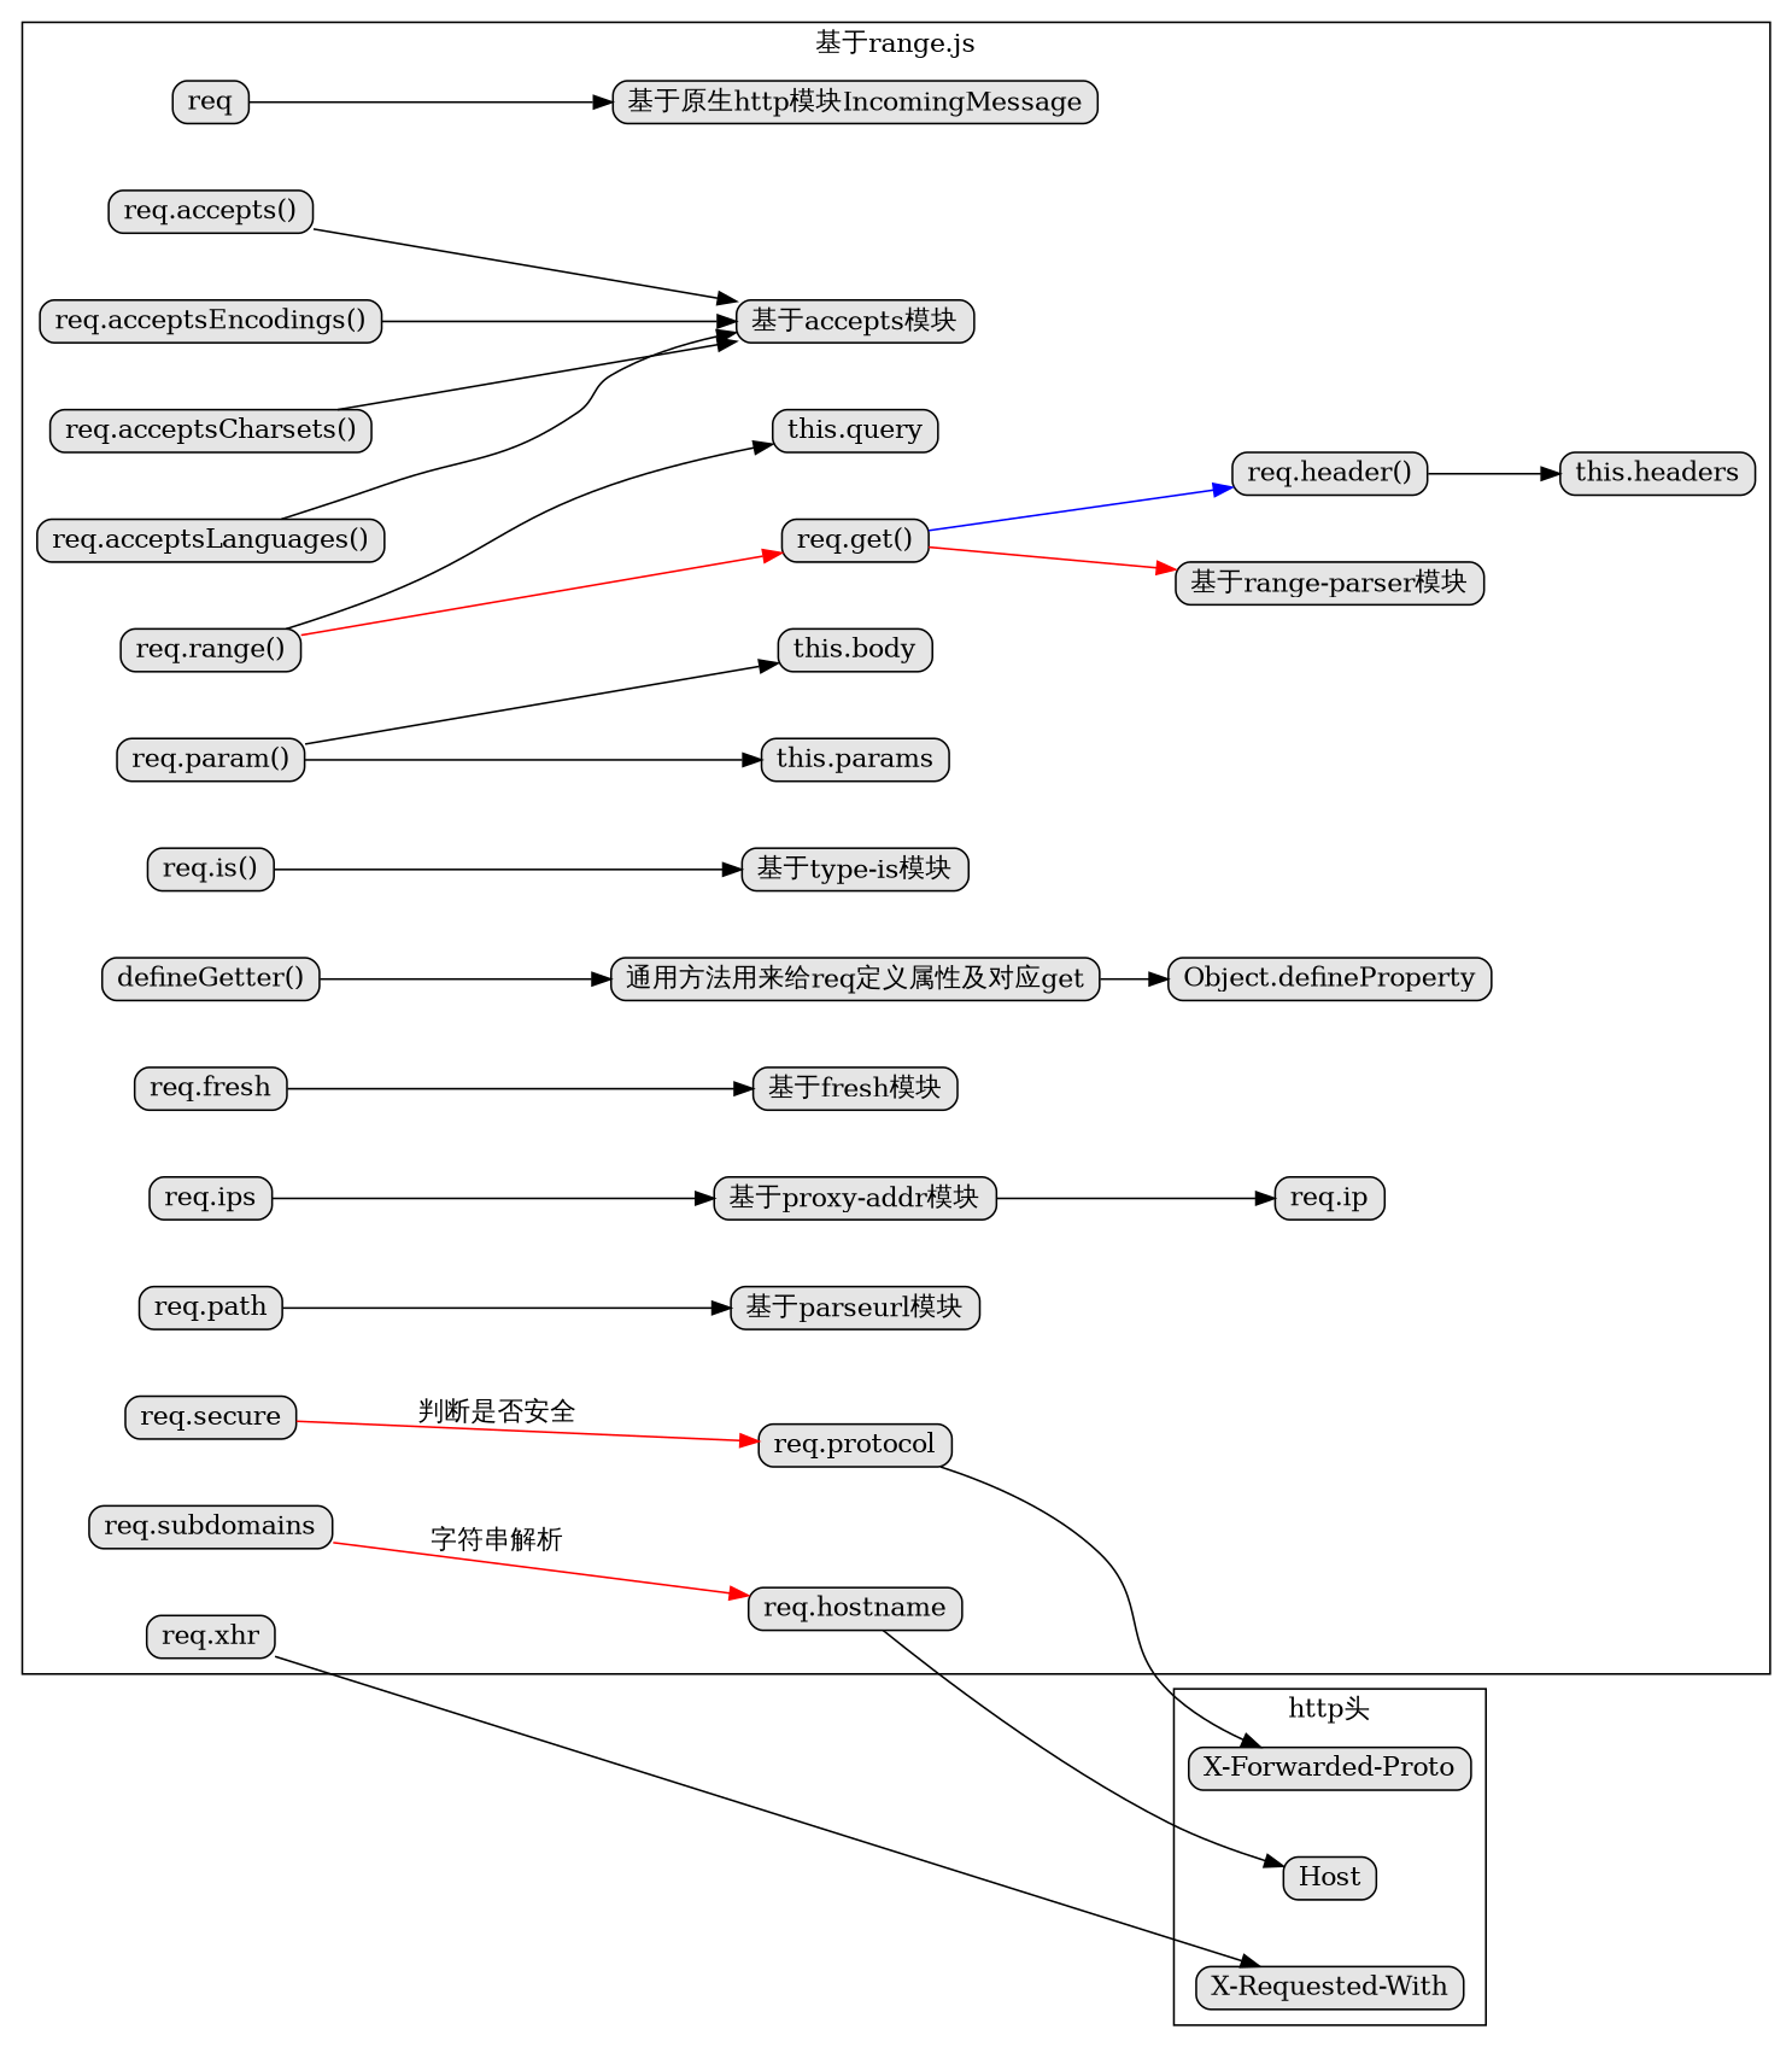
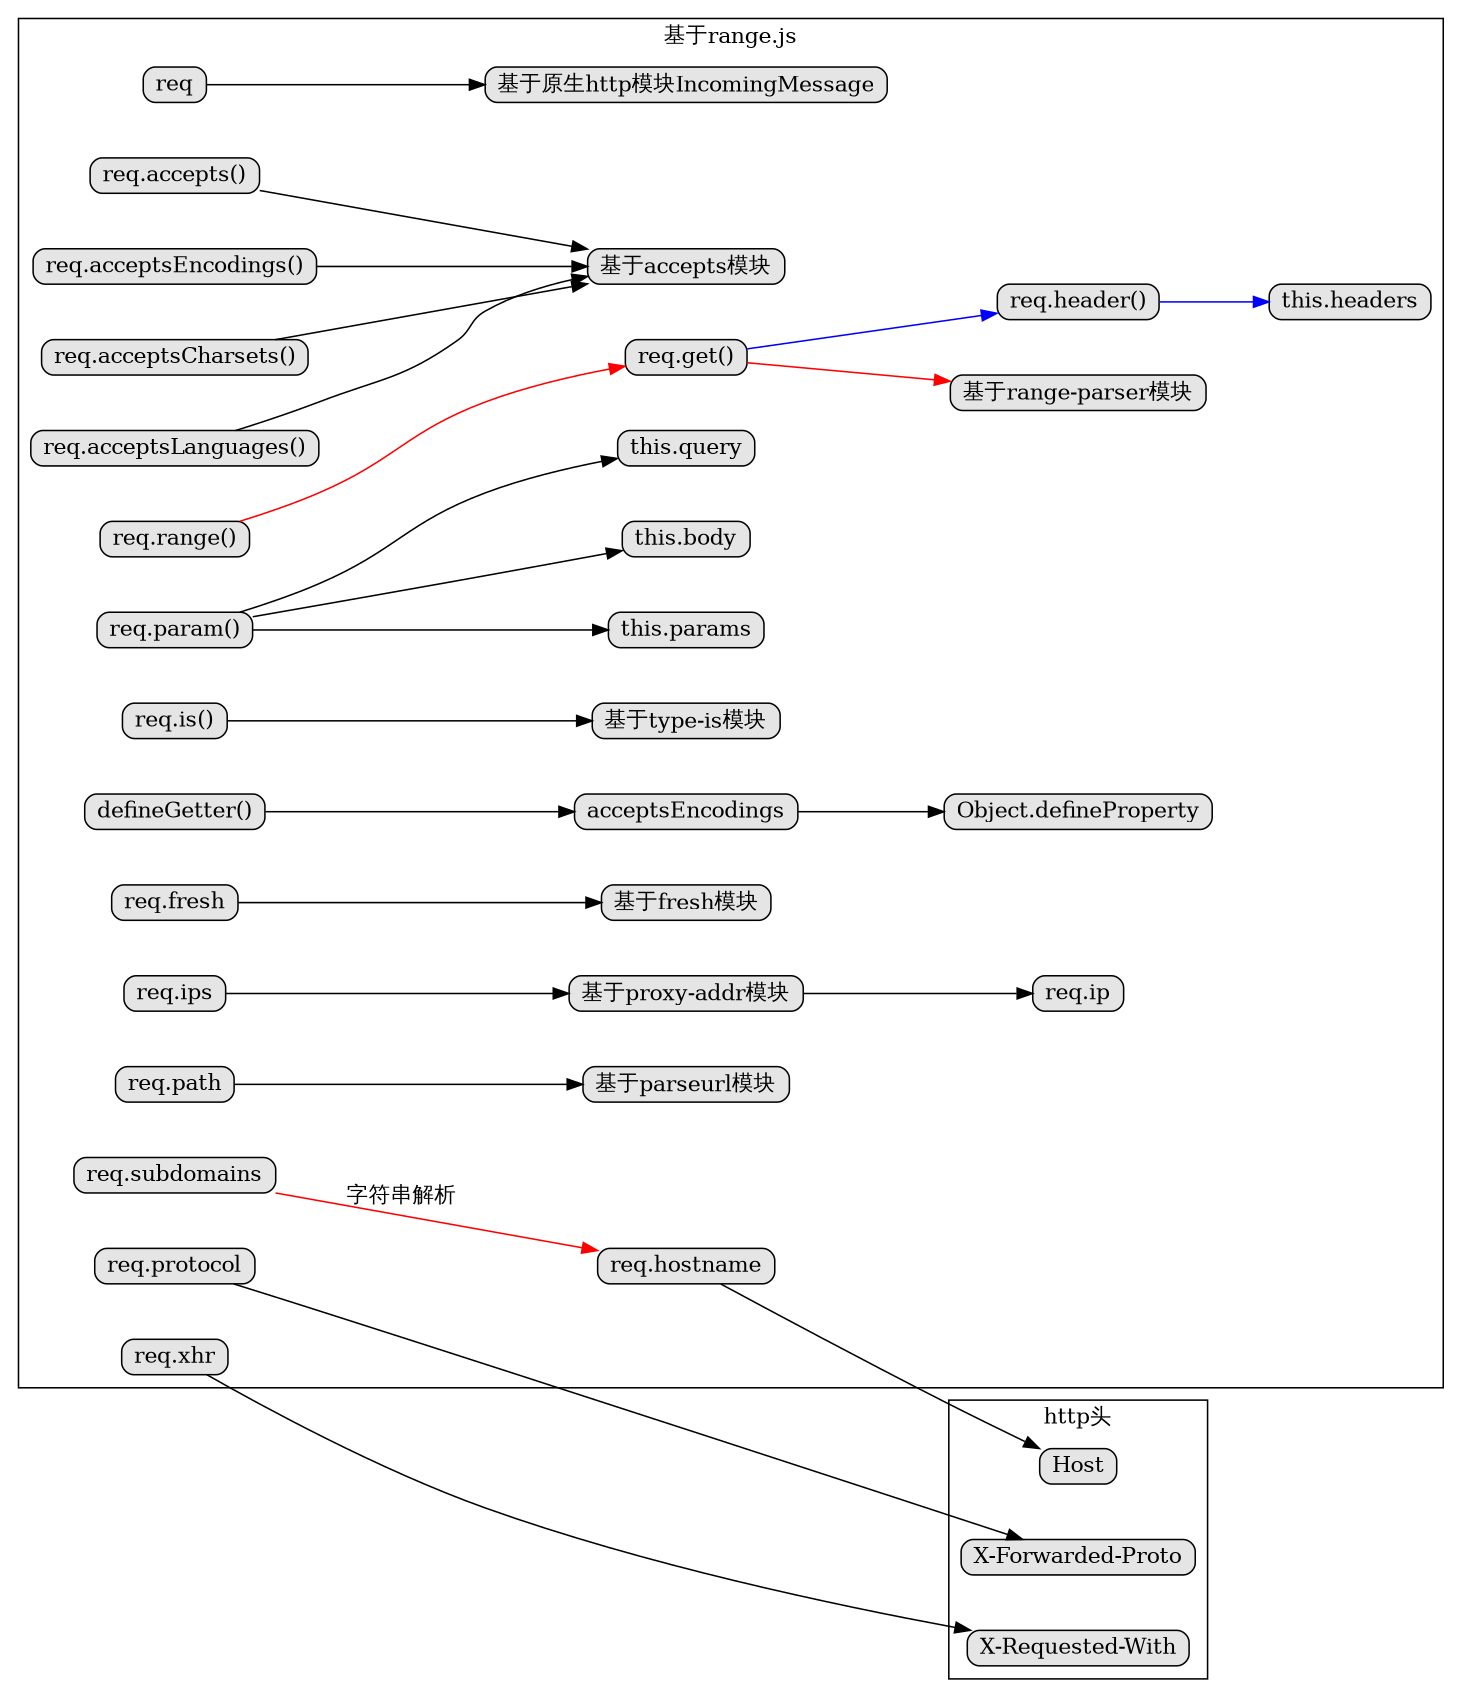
  digraph {
    compound=true
    fixedsize=true
    nodesep=0.5
    rankdir=LR
    node [concentrate=true fillcolor="#E5E5E5" shape=box style="rounded,filled"]
    req [height=0 width=0]
    "基于原生http模块IncomingMessage" [height=0 width=0]
    "req.accepts()" [height=0 width=0]
    "基于accepts模块" [height=0 width=0]
    "req.acceptsEncodings()" [height=0 width=0]
    "req.acceptsCharsets()" [height=0 width=0]
    "req.acceptsLanguages()" [height=0 width=0]
    "req.get()" [height=0 width=0]
    "基于range-parser模块" [height=0 width=0]
    "req.header()" [height=0 width=0]
    "req.range()" [height=0 width=0]
    "req.param()" [height=0 width=0]
    "req.is()" [height=0 width=0]
    "基于type-is模块" [height=0 width=0]
    "defineGetter()" [height=0 width=0]
-   "通用方法用来给req定义属性及对应get" [height=0 width=0]
+   "通用方法用来给req定义属性及对应get" [height=0 width=0 label=acceptsEncodings]
    "Object.defineProperty" [height=0 width=0]
    "this.headers" [height=0 width=0]
    "this.params" [height=0 width=0]
    "this.body" [height=0 width=0]
    "this.query" [height=0 width=0]
    "req.fresh" [height=0 width=0]
    "基于fresh模块" [height=0 width=0]
    "req.ip" [height=0 width=0]
    "基于proxy-addr模块" [height=0 width=0]
    "req.ips" [height=0 width=0]
    "req.path" [height=0 width=0]
    "基于parseurl模块" [height=0 width=0]
-   "req.secure" [height=0 width=0]
    "req.protocol" [height=0 width=0]
    "req.subdomains" [height=0 width=0]
    "req.hostname" [height=0 width=0]
    "req.xhr" [height=0 width=0]
    "X-Forwarded-Proto" [height=0 width=0]
    Host [height=0 width=0]
    "X-Requested-With" [height=0 width=0]
    subgraph cluster_1 {
      label="基于range.js"
      req
      "基于原生http模块IncomingMessage"
      "req.accepts()"
      "基于accepts模块"
      "req.acceptsEncodings()"
      "req.acceptsCharsets()"
      "req.acceptsLanguages()"
      "req.get()"
      "基于range-parser模块"
      "req.header()"
      "req.range()"
      "req.param()"
      "req.is()"
      "基于type-is模块"
      "defineGetter()"
      "通用方法用来给req定义属性及对应get"
      "Object.defineProperty"
      "this.headers"
      "this.params"
      "this.body"
      "this.query"
      "req.fresh"
      "基于fresh模块"
      "req.ip"
      "基于proxy-addr模块"
      "req.ips"
      "req.path"
      "基于parseurl模块"
-     "req.secure"
      "req.protocol"
      "req.subdomains"
      "req.hostname"
      "req.xhr"
    }
    subgraph cluster_2 {
      label="http头"
      "X-Forwarded-Proto"
      Host
      "X-Requested-With"
    }
    req -> "基于原生http模块IncomingMessage"
    "req.accepts()" -> "基于accepts模块"
    "req.acceptsEncodings()" -> "基于accepts模块"
    "req.acceptsCharsets()" -> "基于accepts模块"
    "req.acceptsLanguages()" -> "基于accepts模块"
    "req.get()" -> "基于range-parser模块" [color=red]
    "req.get()" -> "req.header()" [color=blue]
-   "req.header()" -> "this.headers" [color=black]
+   "req.header()" -> "this.headers" [color=blue]
    "req.range()" -> "req.get()" [color=red]
    "req.param()" -> "this.params"
    "req.param()" -> "this.body"
-   "req.range()" -> "this.query"
+   "req.param()" -> "this.query"
    "req.is()" -> "基于type-is模块"
    "defineGetter()" -> "通用方法用来给req定义属性及对应get"
    "通用方法用来给req定义属性及对应get" -> "Object.defineProperty"
    "req.fresh" -> "基于fresh模块"
    "基于proxy-addr模块" -> "req.ip"
    "req.ips" -> "基于proxy-addr模块"
    "req.path" -> "基于parseurl模块"
-   "req.secure" -> "req.protocol" [color=red label="判断是否安全"]
    "req.protocol" -> "X-Forwarded-Proto"
    "req.subdomains" -> "req.hostname" [color=red label="字符串解析"]
    "req.hostname" -> Host
    "req.xhr" -> "X-Requested-With"
  }
